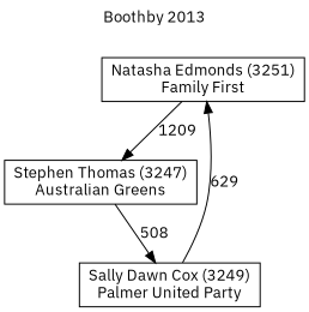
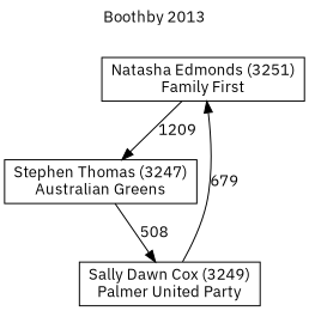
  digraph {
    fontname="IBM Plex Sans"
    label="Boothby 2013"
    labelloc=t
    mclimit=10
    node [fontname="IBM Plex Sans" shape=box]
    edge [fontname="IBM Plex Sans"]
    n1 [label="Natasha Edmonds (3251)\nFamily First"]
    n2 [label="Stephen Thomas (3247)\nAustralian Greens"]
    n3 [label="Sally Dawn Cox (3249)\nPalmer United Party"]
    n1 -> n2 [label=1209]
    n2 -> n3 [label=508]
-   n3 -> n1 [label=629]
+   n3 -> n1 [label=679]
  }
